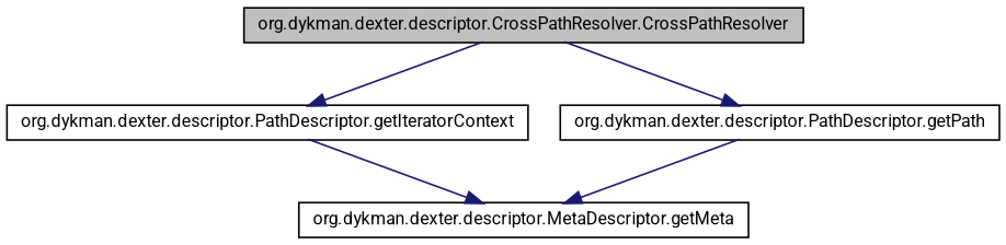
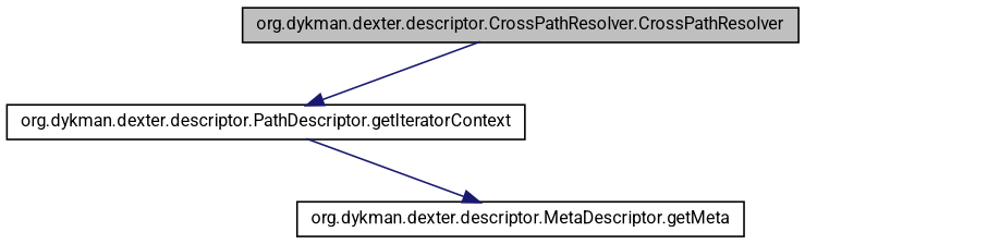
  digraph {
    rankdir=TB
    fontname=Roboto
    node [color=black fontname=Roboto fontsize=10 shape=record]
    edge [color=midnightblue fontname=Roboto fontsize=10 labelfontname=FreeSans labelfontsize=10 style=solid]
    n1 [fillcolor=grey75 fontcolor=black height=0.2 label="org.dykman.dexter.descriptor.CrossPathResolver.CrossPathResolver" style=filled width=0.4]
    n2 [height=0.2 label="org.dykman.dexter.descriptor.PathDescriptor.getIteratorContext" width=0.4]
-   n3 [height=0.2 label="org.dykman.dexter.descriptor.PathDescriptor.getPath" width=0.4]
    n4 [height=0.2 label="org.dykman.dexter.descriptor.MetaDescriptor.getMeta" width=0.4]
    n1 -> n2
-   n1 -> n3
    n2 -> n4
-   n3 -> n4
  }
